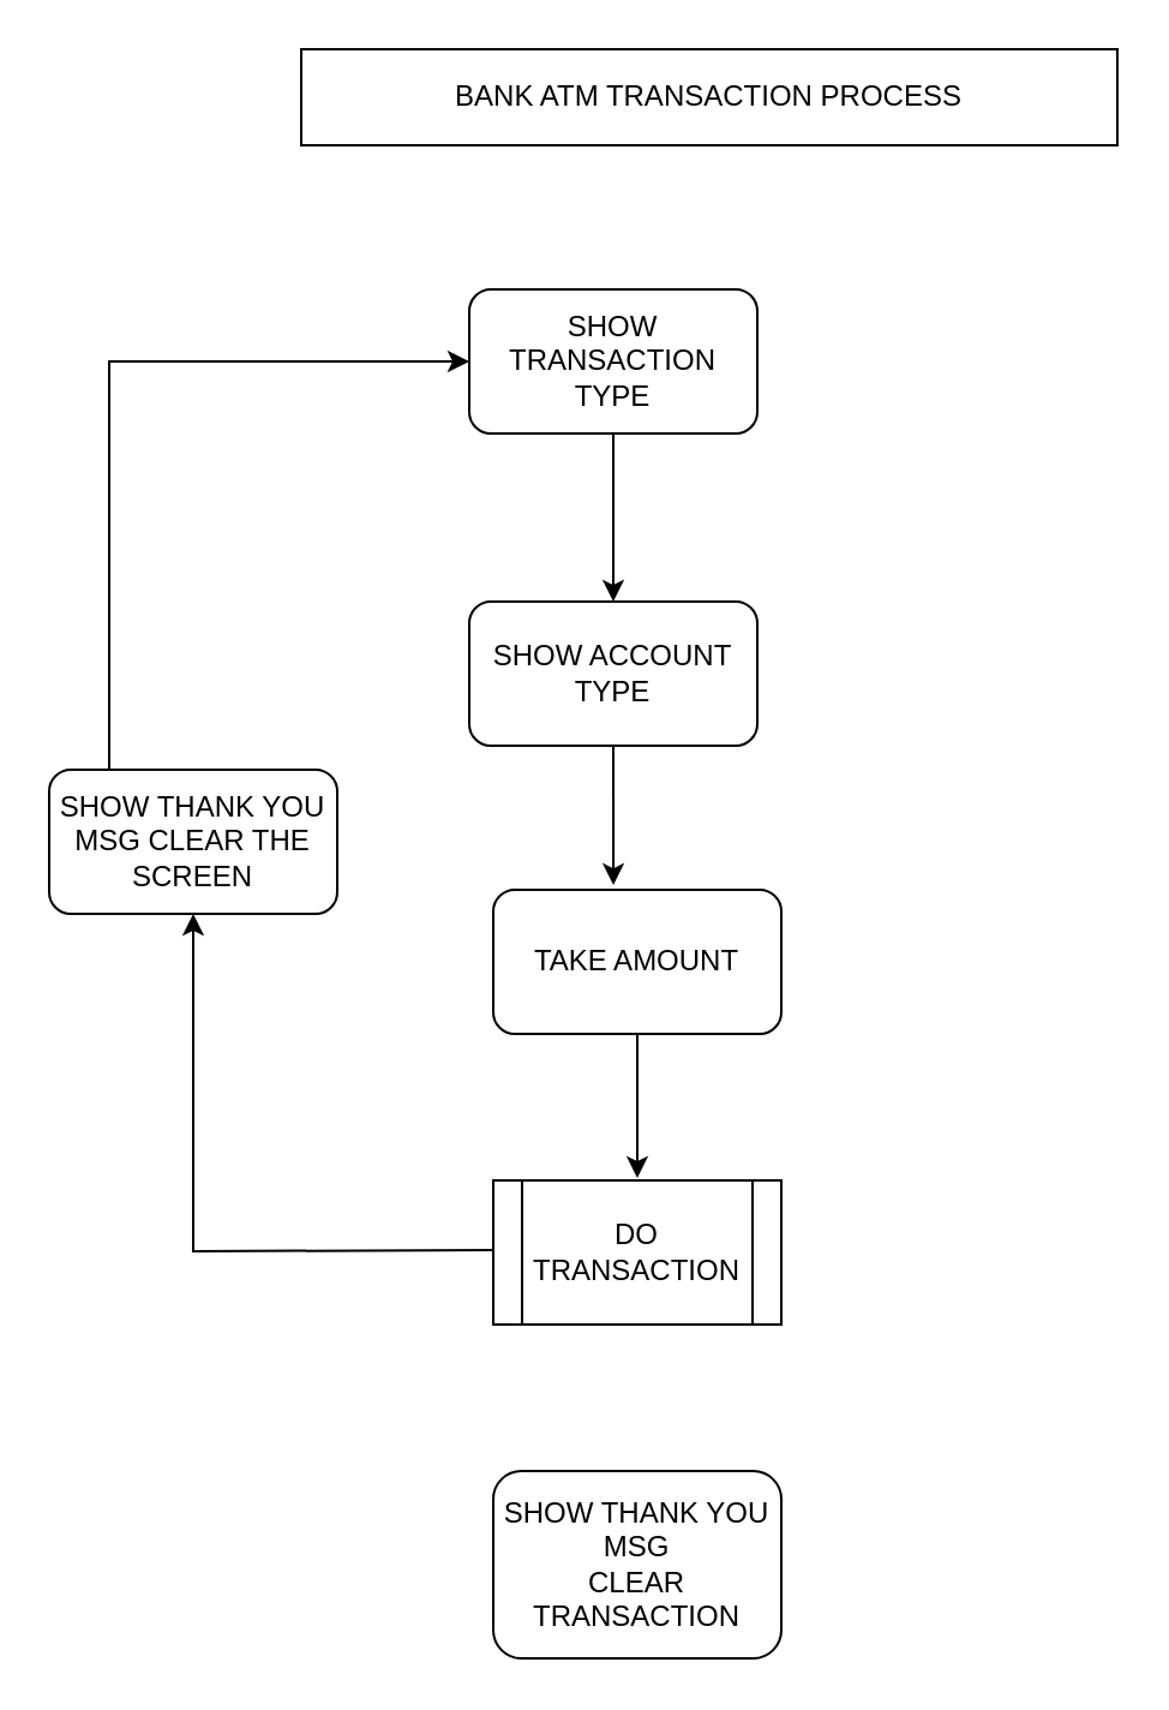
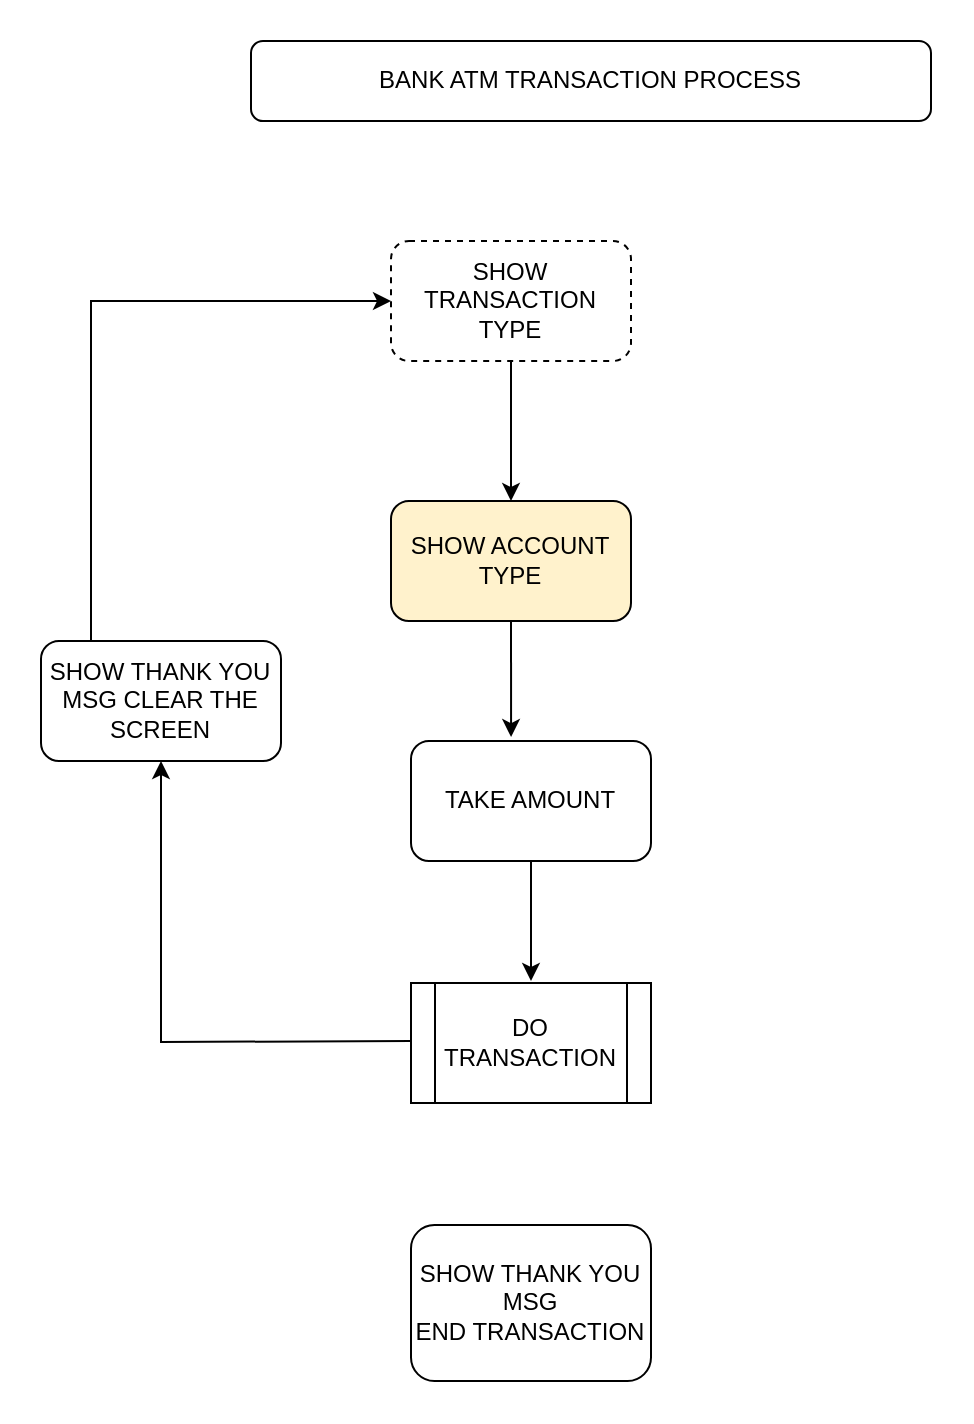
  <mxCell id="0" />
  <mxCell id="1" parent="0" />
  <mxCell id="2" value="" style="edgeStyle=orthogonalEdgeStyle;rounded=0;orthogonalLoop=1;jettySize=auto;html=1;" edge="1" parent="1" source="3" target="5"><mxGeometry relative="1" as="geometry" /></mxCell>
- <mxCell id="3" value="SHOW TRANSACTION TYPE" style="rounded=1;whiteSpace=wrap;html=1;" vertex="1" parent="1"><mxGeometry x="195" y="120" width="120" height="60" as="geometry" /></mxCell>
+ <mxCell id="3" value="SHOW TRANSACTION TYPE" style="rounded=1;whiteSpace=wrap;html=1;dashed=1;" vertex="1" parent="1"><mxGeometry x="195" y="120" width="120" height="60" as="geometry" /></mxCell>
  <mxCell id="4" style="edgeStyle=orthogonalEdgeStyle;rounded=0;orthogonalLoop=1;jettySize=auto;html=1;exitX=0.5;exitY=1;exitDx=0;exitDy=0;entryX=0.417;entryY=-0.033;entryDx=0;entryDy=0;entryPerimeter=0;" edge="1" parent="1" source="5" target="7"><mxGeometry relative="1" as="geometry" /></mxCell>
- <mxCell id="5" value="SHOW ACCOUNT TYPE" style="rounded=1;whiteSpace=wrap;html=1;" vertex="1" parent="1"><mxGeometry x="195" y="250" width="120" height="60" as="geometry" /></mxCell>
+ <mxCell id="5" value="SHOW ACCOUNT TYPE" style="rounded=1;whiteSpace=wrap;html=1;fillColor=#fff2cc;" vertex="1" parent="1"><mxGeometry x="195" y="250" width="120" height="60" as="geometry" /></mxCell>
  <mxCell id="6" style="edgeStyle=orthogonalEdgeStyle;rounded=0;orthogonalLoop=1;jettySize=auto;html=1;entryX=0.5;entryY=0;entryDx=0;entryDy=0;" edge="1" parent="1" source="7"><mxGeometry relative="1" as="geometry"><mxPoint x="265" y="490" as="targetPoint" /><Array as="points"><mxPoint x="265" y="490" /><mxPoint x="265" y="490" /></Array></mxGeometry></mxCell>
  <mxCell id="7" value="TAKE AMOUNT" style="rounded=1;whiteSpace=wrap;html=1;" vertex="1" parent="1"><mxGeometry x="205" y="370" width="120" height="60" as="geometry" /></mxCell>
  <mxCell id="8" style="edgeStyle=orthogonalEdgeStyle;rounded=0;orthogonalLoop=1;jettySize=auto;html=1;entryX=0.5;entryY=1;entryDx=0;entryDy=0;" edge="1" parent="1" target="10"><mxGeometry relative="1" as="geometry"><mxPoint x="205" y="520" as="sourcePoint" /></mxGeometry></mxCell>
  <mxCell id="9" style="edgeStyle=orthogonalEdgeStyle;rounded=0;orthogonalLoop=1;jettySize=auto;html=1;entryX=0;entryY=0.5;entryDx=0;entryDy=0;" edge="1" parent="1" source="10" target="3"><mxGeometry relative="1" as="geometry"><mxPoint x="105" y="160" as="targetPoint" /><Array as="points"><mxPoint x="45" y="150" /></Array></mxGeometry></mxCell>
  <mxCell id="10" value="SHOW THANK YOU MSG CLEAR THE SCREEN" style="rounded=1;whiteSpace=wrap;html=1;" vertex="1" parent="1"><mxGeometry x="20" y="320" width="120" height="60" as="geometry" /></mxCell>
- <mxCell id="11" value="BANK ATM TRANSACTION PROCESS" style="rounded=0;whiteSpace=wrap;html=1;" vertex="1" parent="1"><mxGeometry x="125" y="20" width="340" height="40" as="geometry" /></mxCell>
+ <mxCell id="11" value="BANK ATM TRANSACTION PROCESS" style="whiteSpace=wrap;html=1;rounded=1;" vertex="1" parent="1"><mxGeometry x="125" y="20" width="340" height="40" as="geometry" /></mxCell>
  <mxCell id="12" value="DO TRANSACTION" style="shape=process;whiteSpace=wrap;html=1;backgroundOutline=1;" vertex="1" parent="1"><mxGeometry x="205" y="491" width="120" height="60" as="geometry" /></mxCell>
- <mxCell id="13" value="SHOW THANK YOU MSG &lt;br&gt;CLEAR TRANSACTION" style="rounded=1;whiteSpace=wrap;html=1;" vertex="1" parent="1"><mxGeometry x="205" y="612" width="120" height="78" as="geometry" /></mxCell>
+ <mxCell id="13" value="SHOW THANK YOU MSG &lt;br&gt;END TRANSACTION" style="rounded=1;whiteSpace=wrap;html=1;" vertex="1" parent="1"><mxGeometry x="205" y="612" width="120" height="78" as="geometry" /></mxCell>
